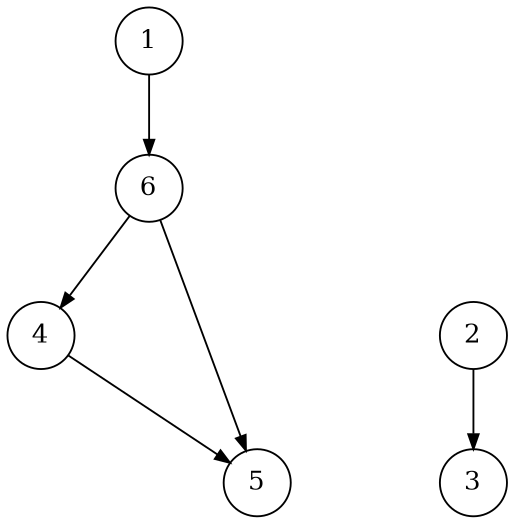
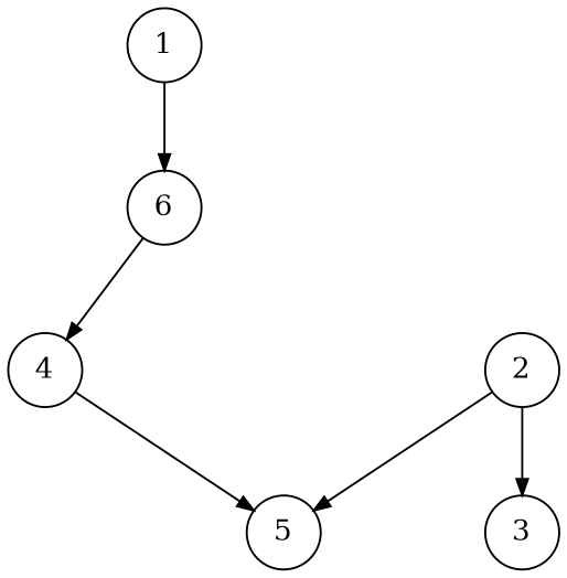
  digraph {
    nodesep=0.9
    rankdir=TB
    ranksep=0.6
    node [shape=circle]
    edge [arrowsize=0.8]
    1
    6
    4
    2
    3
    5
    1 -> 6
    6 -> 4
    4 -> 5
    2 -> 3
-   6 -> 5
+   2 -> 5
  }
